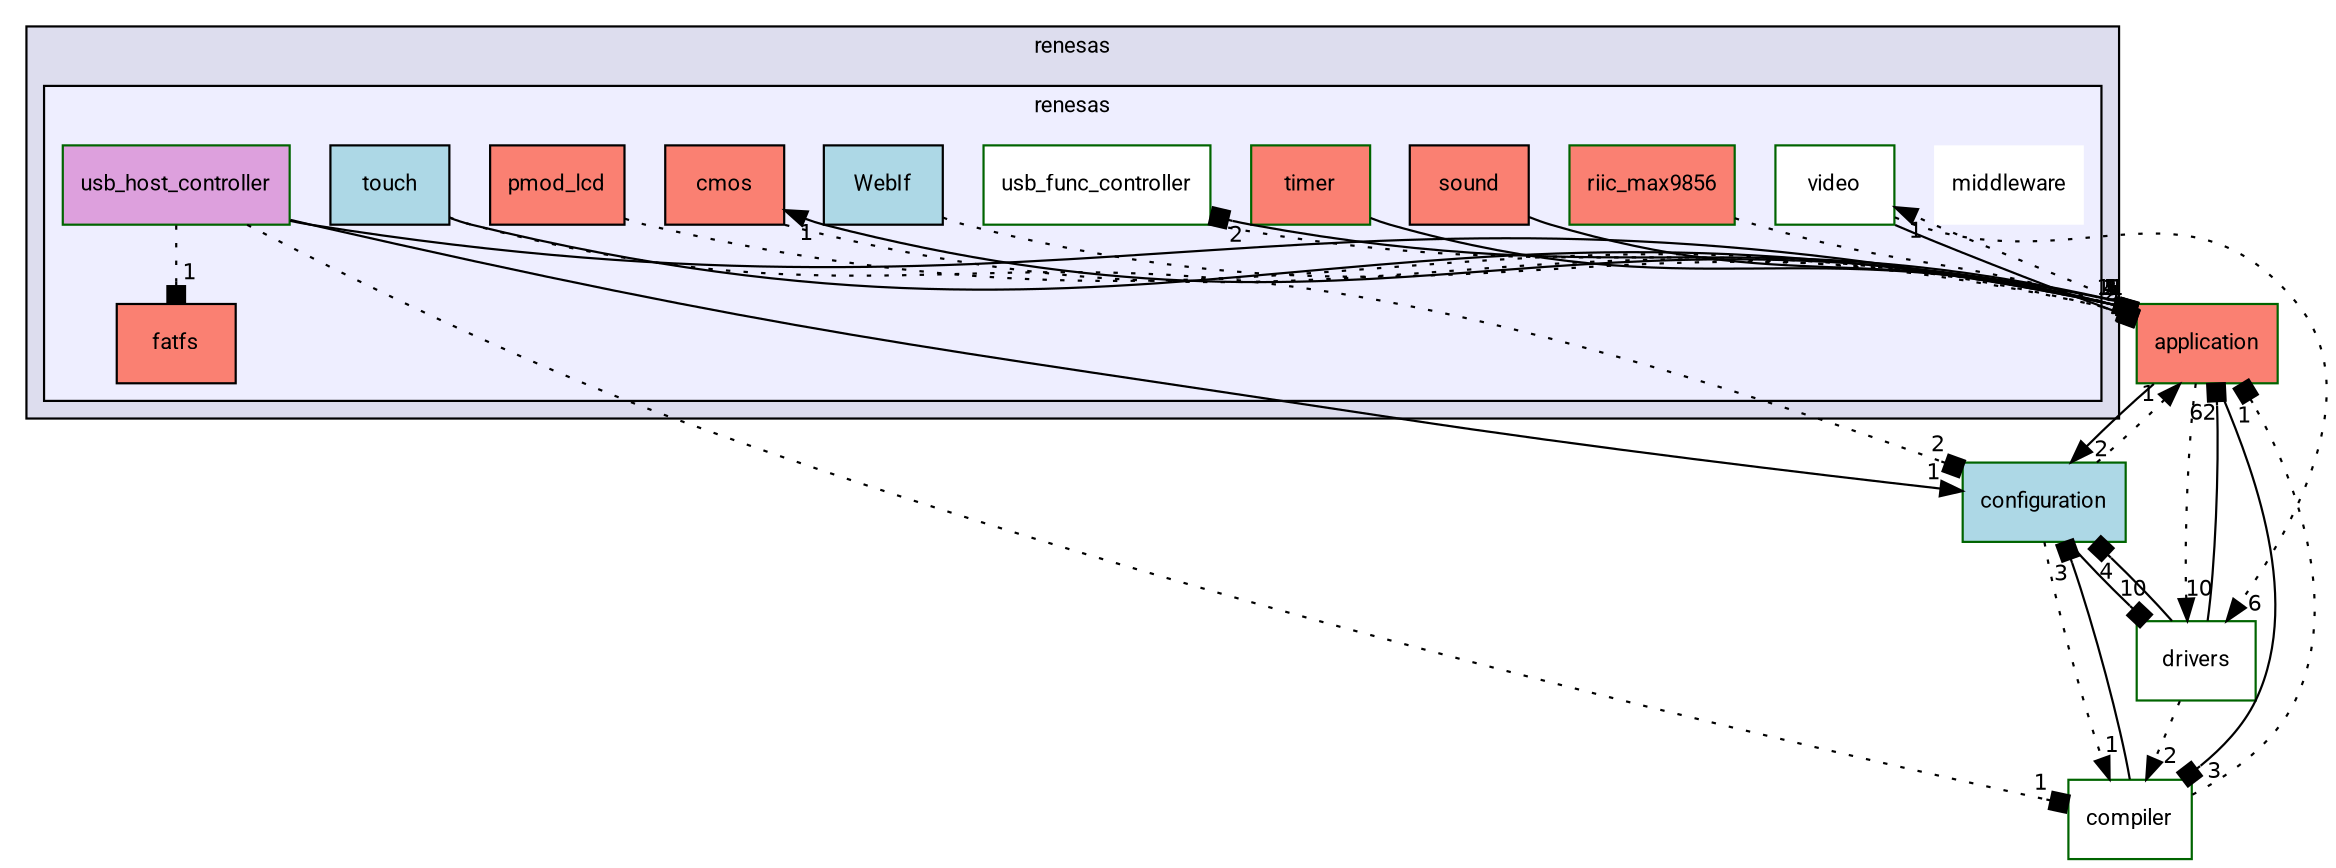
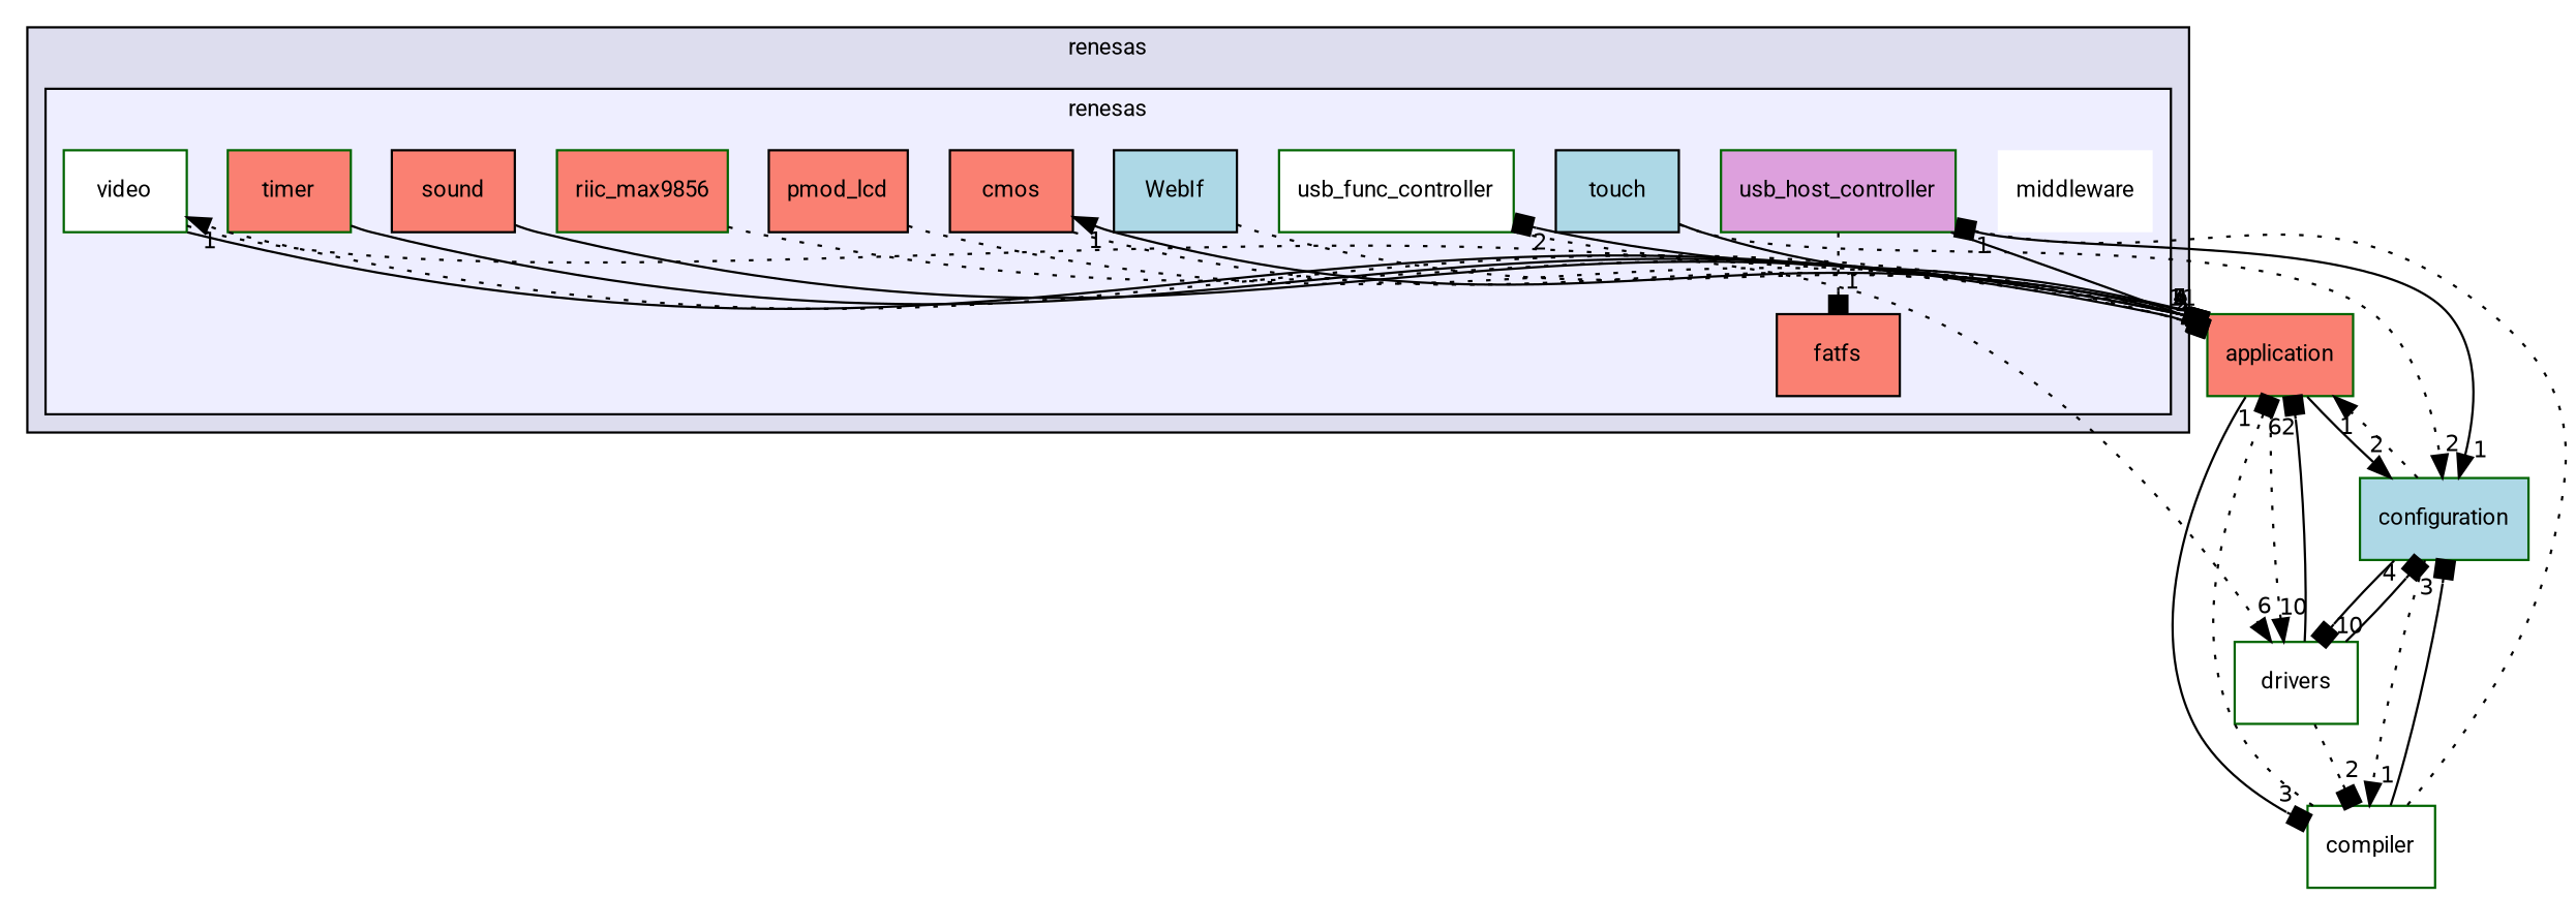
  digraph {
    compound=true
    fontname=Roboto
    node [color=darkgreen fillcolor=salmon fontname=Roboto fontsize=10 shape=box style=filled]
    edge [arrowhead=box fontname=Roboto headlabel=1 labeldistance=1.5 labelfontname=Helvetica labelfontsize=10 style=dotted]
    n1 [fillcolor=white label=middleware shape=plaintext]
    n2 [color=black label=cmos]
    n3 [color=black label=fatfs]
    n4 [color=black label=pmod_lcd]
    n5 [label=riic_max9856]
    n6 [color=black label=sound]
    n7 [label=timer]
    n8 [color=black fillcolor=lightblue label=touch]
    n9 [fillcolor=white label=usb_func_controller]
    n10 [fillcolor=plum label=usb_host_controller]
    n11 [fillcolor=white label=video]
    n12 [color=black fillcolor=lightblue label=WebIf]
    n13 [label=application]
    n14 [fillcolor=lightblue label=configuration]
    n15 [fillcolor=white label=compiler]
    n16 [fillcolor=white label=drivers]
    subgraph cluster_1 {
      bgcolor="#ddddee"
      fontsize=10
      label=renesas
      pencolor=black
      subgraph cluster_2 {
        bgcolor="#eeeeff"
        fontsize=10
        label=renesas
        pencolor=black
        n1
        n2
        n3
        n4
        n5
        n6
        n7
        n8
        n9
        n10
        n11
        n12
      }
    }
    n2 -> n13 [headlabel=2]
    n4 -> n13 [headlabel=2]
    n5 -> n13 [arrowhead=normal headlabel=5]
    n6 -> n13 [headlabel=5 style=solid]
    n7 -> n13 [style=solid]
    n8 -> n13 [arrowhead=normal headlabel=4 style=solid]
-   n8 -> n14 [headlabel=2]
+   n8 -> n14 [arrowhead=normal headlabel=2]
    n9 -> n13 [headlabel=5]
    n10 -> n3
    n10 -> n13 [arrowhead=normal headlabel=11 style=solid]
    n10 -> n14 [arrowhead=normal style=solid]
-   n10 -> n15
+   n15 -> n10
    n11 -> n13 [headlabel=5 style=solid]
    n11 -> n16 [arrowhead=normal headlabel=6]
    n12 -> n13 [arrowhead=normal headlabel=4]
    n13 -> n2 [arrowhead=normal style=solid]
    n13 -> n9 [headlabel=2 style=solid]
    n13 -> n11 [arrowhead=normal]
    n13 -> n14 [arrowhead=normal headlabel=2 style=solid]
    n13 -> n15 [headlabel=3 style=solid]
    n13 -> n16 [arrowhead=normal headlabel=10]
    n14 -> n13 [arrowhead=normal]
    n14 -> n15 [arrowhead=normal]
    n14 -> n16 [headlabel=10 style=solid]
    n15 -> n13
    n15 -> n14 [headlabel=3 style=solid]
    n16 -> n13 [headlabel=62 style=solid]
    n16 -> n14 [headlabel=4 style=solid]
-   n16 -> n15 [arrowhead=normal headlabel=2]
+   n16 -> n15 [headlabel=2]
  }
